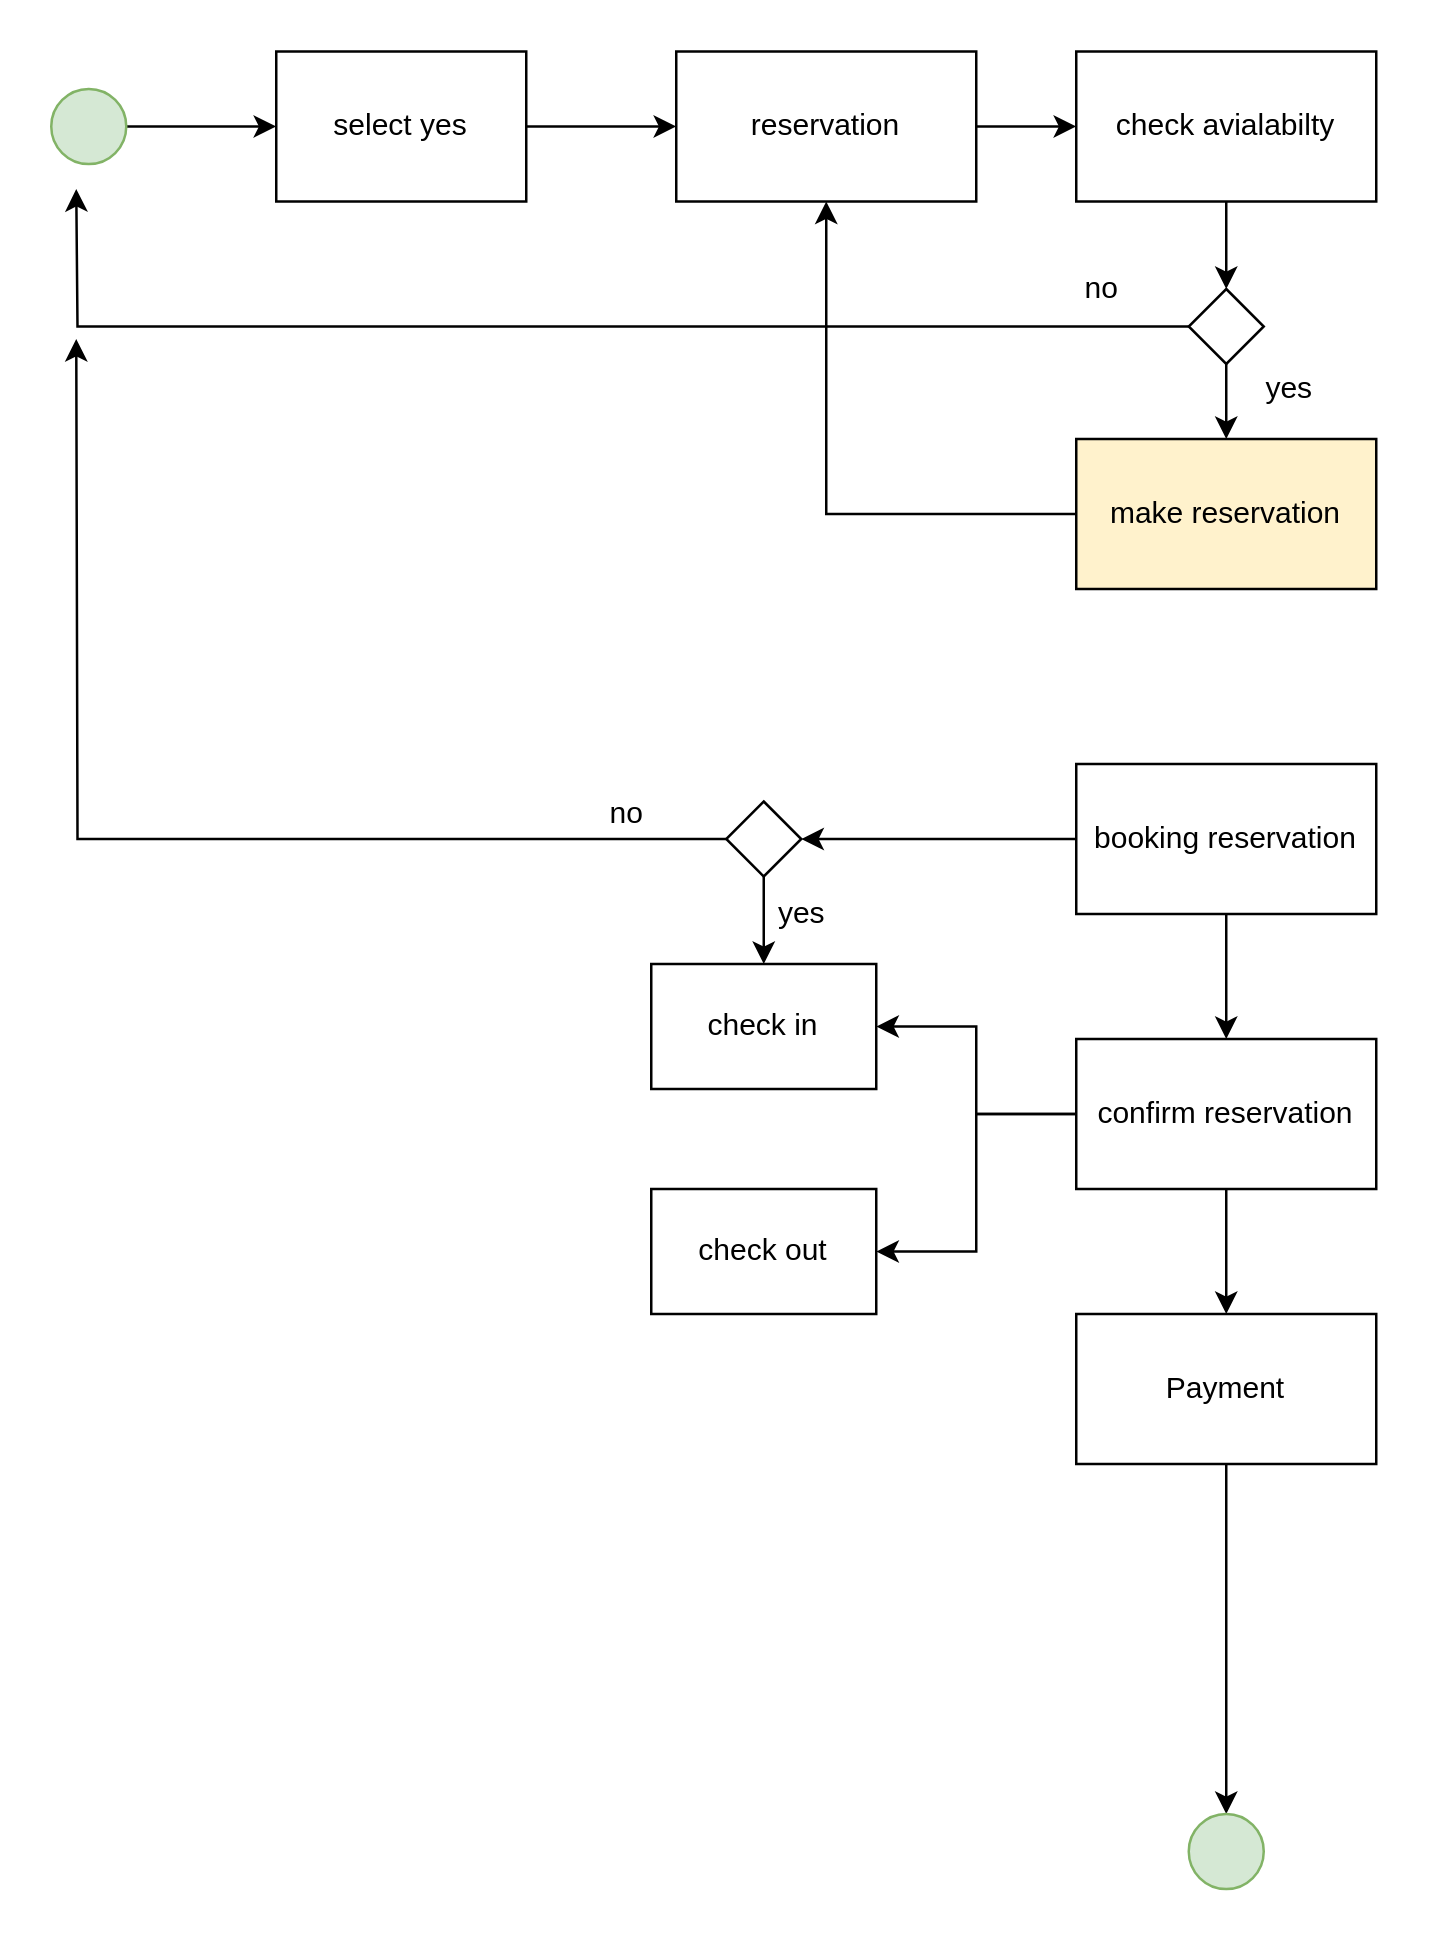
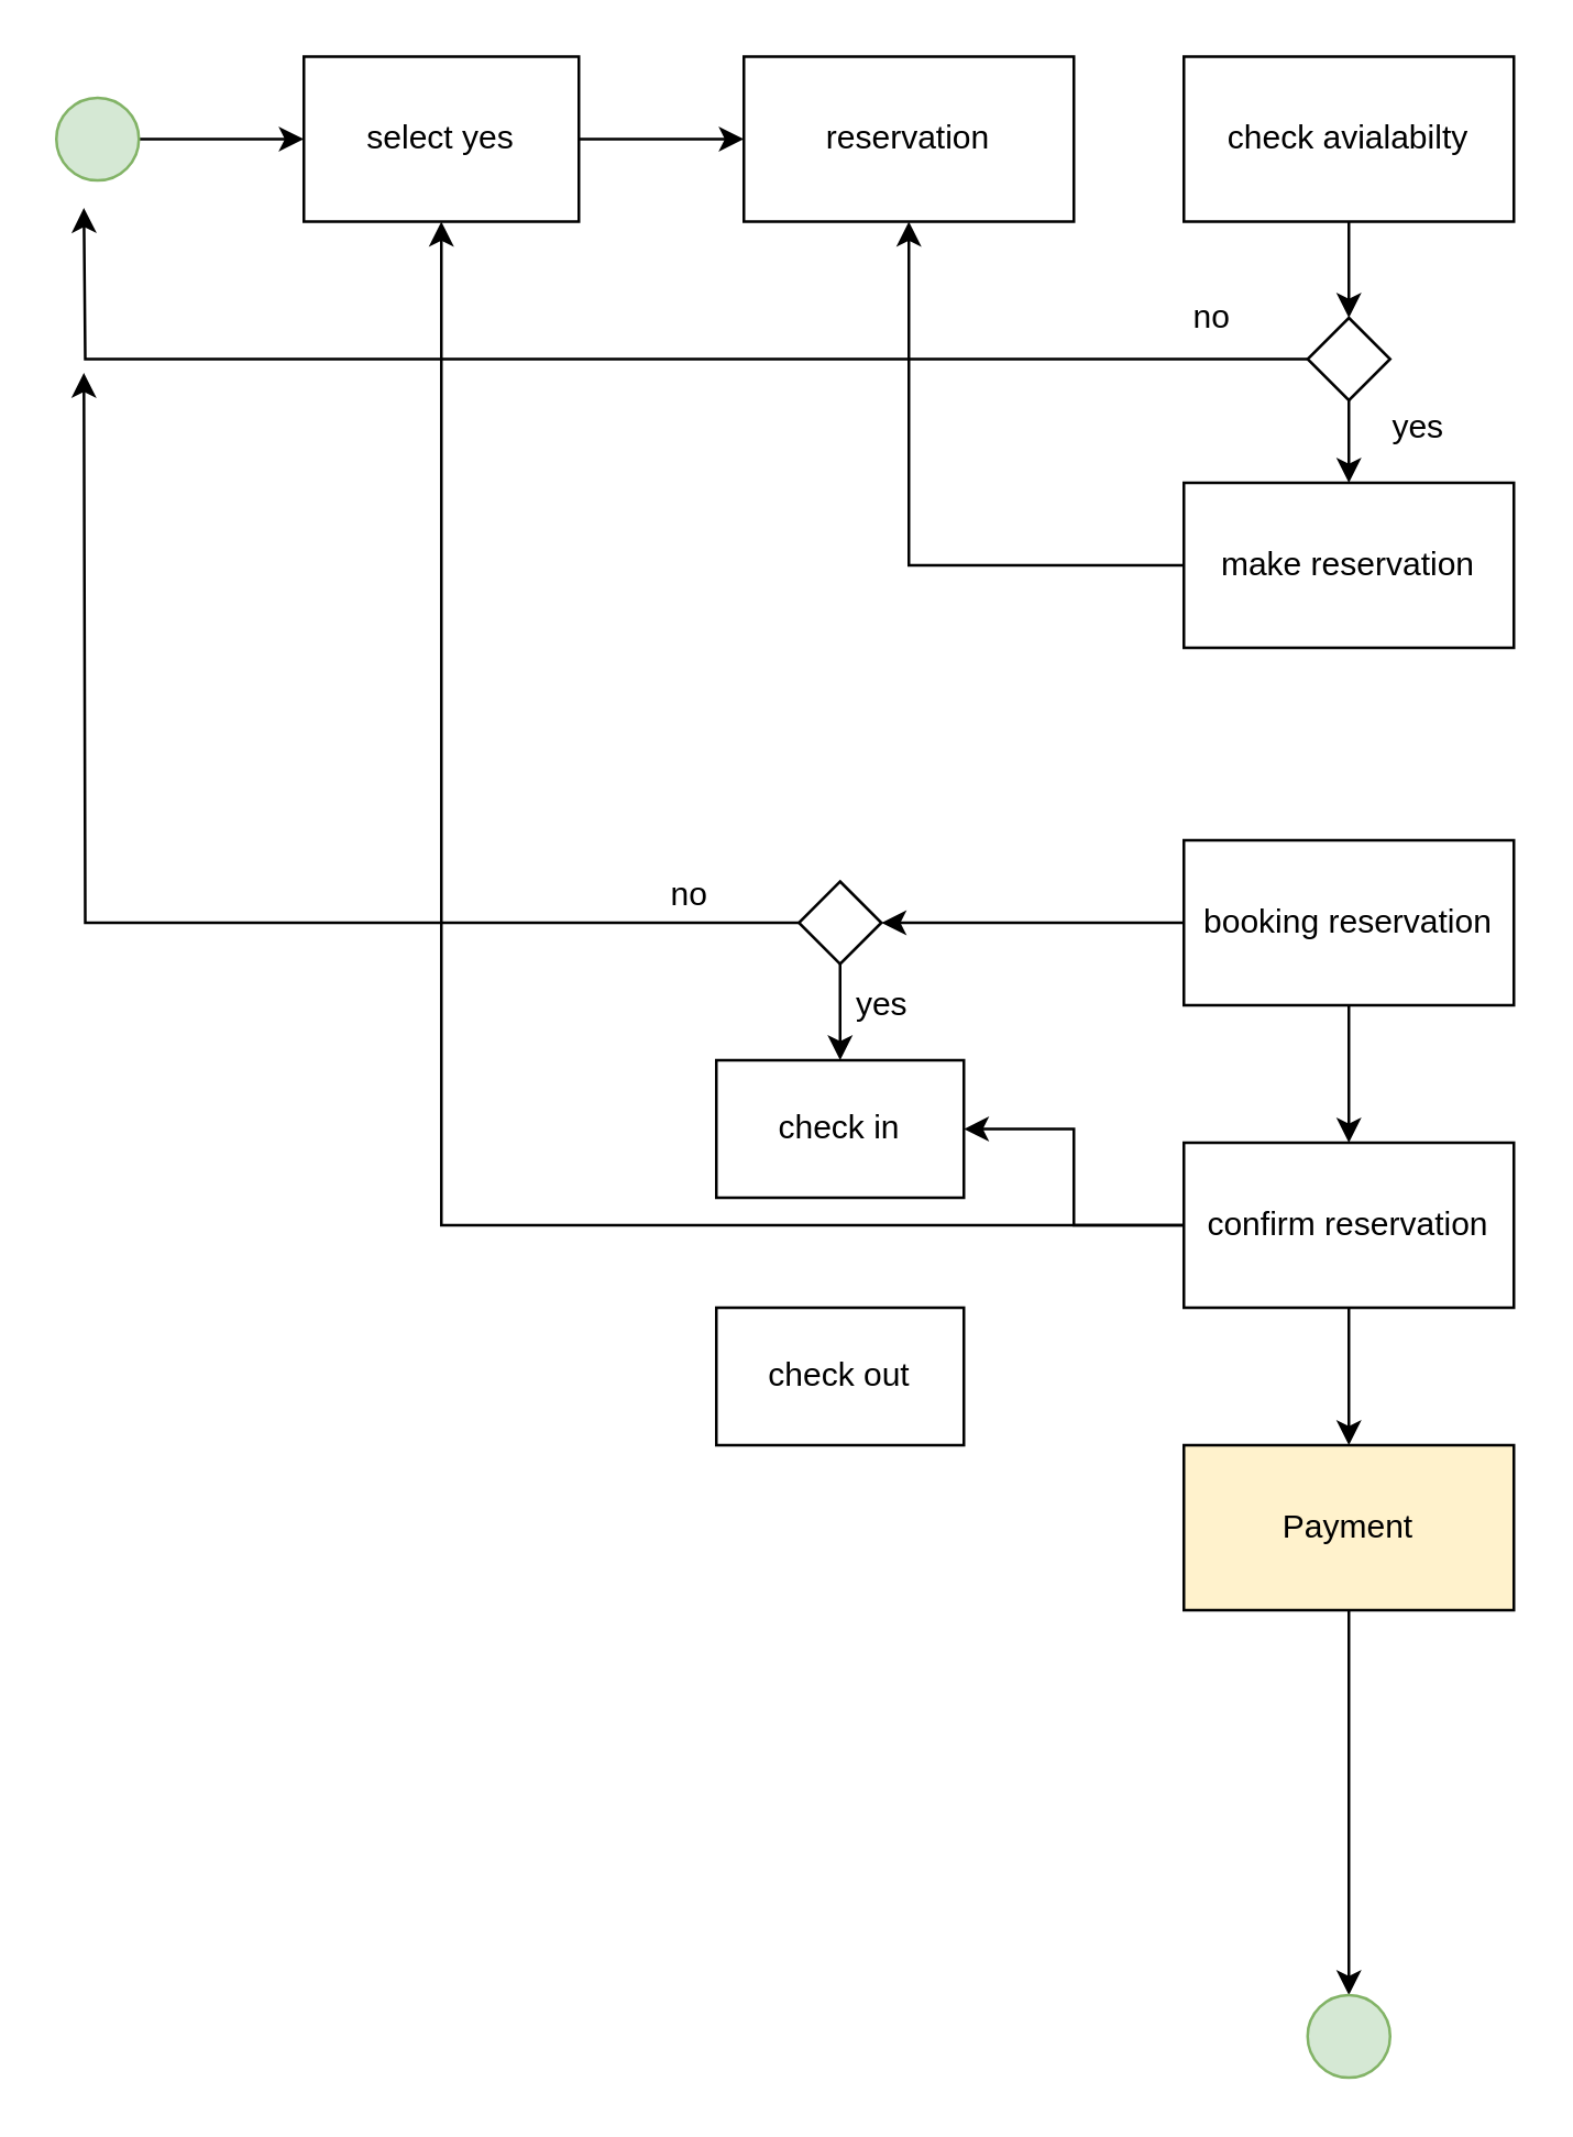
  <mxCell id="0" />
  <mxCell id="1" parent="0" />
  <mxCell id="2" value="" style="edgeStyle=orthogonalEdgeStyle;rounded=0;orthogonalLoop=1;jettySize=auto;html=1;" edge="1" parent="1" source="3" target="5"><mxGeometry relative="1" as="geometry" /></mxCell>
  <mxCell id="3" value="" style="ellipse;whiteSpace=wrap;html=1;aspect=fixed;fillColor=#d5e8d4;strokeColor=#82b366;" vertex="1" parent="1"><mxGeometry x="20" y="35" width="30" height="30" as="geometry" /></mxCell>
  <mxCell id="4" value="" style="edgeStyle=orthogonalEdgeStyle;rounded=0;orthogonalLoop=1;jettySize=auto;html=1;" edge="1" parent="1" source="5" target="7"><mxGeometry relative="1" as="geometry" /></mxCell>
  <mxCell id="5" value="select yes" style="rounded=0;whiteSpace=wrap;html=1;" vertex="1" parent="1"><mxGeometry x="110" y="20" width="100" height="60" as="geometry" /></mxCell>
- <mxCell id="6" value="" style="edgeStyle=orthogonalEdgeStyle;rounded=0;orthogonalLoop=1;jettySize=auto;html=1;" edge="1" parent="1" source="7" target="9"><mxGeometry relative="1" as="geometry" /></mxCell>
  <mxCell id="7" value="reservation" style="rounded=0;whiteSpace=wrap;html=1;" vertex="1" parent="1"><mxGeometry x="270" y="20" width="120" height="60" as="geometry" /></mxCell>
  <mxCell id="8" style="edgeStyle=orthogonalEdgeStyle;rounded=0;orthogonalLoop=1;jettySize=auto;html=1;entryX=0.5;entryY=0;entryDx=0;entryDy=0;" edge="1" parent="1" source="9" target="21"><mxGeometry relative="1" as="geometry" /></mxCell>
  <mxCell id="9" value="check avialabilty" style="rounded=0;whiteSpace=wrap;html=1;" vertex="1" parent="1"><mxGeometry x="430" y="20" width="120" height="60" as="geometry" /></mxCell>
  <mxCell id="10" value="" style="edgeStyle=orthogonalEdgeStyle;rounded=0;orthogonalLoop=1;jettySize=auto;html=1;" edge="1" parent="1" source="11" target="7"><mxGeometry relative="1" as="geometry" /></mxCell>
- <mxCell id="11" value="make reservation" style="rounded=0;whiteSpace=wrap;html=1;fillColor=#fff2cc;" vertex="1" parent="1"><mxGeometry x="430" y="175" width="120" height="60" as="geometry" /></mxCell>
+ <mxCell id="11" value="make reservation" style="rounded=0;whiteSpace=wrap;html=1;" vertex="1" parent="1"><mxGeometry x="430" y="175" width="120" height="60" as="geometry" /></mxCell>
  <mxCell id="12" value="" style="edgeStyle=orthogonalEdgeStyle;rounded=0;orthogonalLoop=1;jettySize=auto;html=1;" edge="1" parent="1" source="15" target="25"><mxGeometry relative="1" as="geometry" /></mxCell>
  <mxCell id="13" style="edgeStyle=orthogonalEdgeStyle;rounded=0;orthogonalLoop=1;jettySize=auto;html=1;entryX=1;entryY=0.5;entryDx=0;entryDy=0;" edge="1" parent="1" source="15" target="26"><mxGeometry relative="1" as="geometry"><Array as="points"><mxPoint x="390" y="445" /><mxPoint x="390" y="410" /></Array></mxGeometry></mxCell>
- <mxCell id="14" style="edgeStyle=orthogonalEdgeStyle;rounded=0;orthogonalLoop=1;jettySize=auto;html=1;entryX=1;entryY=0.5;entryDx=0;entryDy=0;" edge="1" parent="1" source="15" target="27"><mxGeometry relative="1" as="geometry" /></mxCell>
+ <mxCell id="14" style="edgeStyle=orthogonalEdgeStyle;rounded=0;orthogonalLoop=1;jettySize=auto;html=1;" edge="1" parent="1" source="15" target="5"><mxGeometry relative="1" as="geometry" /></mxCell>
  <mxCell id="15" value="confirm reservation" style="rounded=0;whiteSpace=wrap;html=1;" vertex="1" parent="1"><mxGeometry x="430" y="415" width="120" height="60" as="geometry" /></mxCell>
  <mxCell id="16" value="" style="edgeStyle=orthogonalEdgeStyle;rounded=0;orthogonalLoop=1;jettySize=auto;html=1;" edge="1" parent="1" source="18" target="15"><mxGeometry relative="1" as="geometry" /></mxCell>
  <mxCell id="17" style="edgeStyle=orthogonalEdgeStyle;rounded=0;orthogonalLoop=1;jettySize=auto;html=1;exitX=0;exitY=0.5;exitDx=0;exitDy=0;" edge="1" parent="1" source="18" target="30"><mxGeometry relative="1" as="geometry" /></mxCell>
  <mxCell id="18" value="booking reservation" style="rounded=0;whiteSpace=wrap;html=1;" vertex="1" parent="1"><mxGeometry x="430" y="305" width="120" height="60" as="geometry" /></mxCell>
  <mxCell id="19" value="" style="edgeStyle=orthogonalEdgeStyle;rounded=0;orthogonalLoop=1;jettySize=auto;html=1;" edge="1" parent="1" source="21" target="11"><mxGeometry relative="1" as="geometry" /></mxCell>
  <mxCell id="20" style="edgeStyle=orthogonalEdgeStyle;rounded=0;orthogonalLoop=1;jettySize=auto;html=1;" edge="1" parent="1" source="21"><mxGeometry relative="1" as="geometry"><mxPoint x="30" y="75" as="targetPoint" /></mxGeometry></mxCell>
  <mxCell id="21" value="" style="rhombus;whiteSpace=wrap;html=1;" vertex="1" parent="1"><mxGeometry x="475" y="115" width="30" height="30" as="geometry" /></mxCell>
  <mxCell id="22" value="no" style="text;html=1;align=center;verticalAlign=middle;resizable=0;points=[];autosize=1;strokeColor=none;" vertex="1" parent="1"><mxGeometry x="425" y="105" width="30" height="20" as="geometry" /></mxCell>
  <mxCell id="23" value="yes" style="text;html=1;align=center;verticalAlign=middle;resizable=0;points=[];autosize=1;strokeColor=none;" vertex="1" parent="1"><mxGeometry x="500" y="145" width="30" height="20" as="geometry" /></mxCell>
  <mxCell id="24" style="edgeStyle=orthogonalEdgeStyle;rounded=0;orthogonalLoop=1;jettySize=auto;html=1;" edge="1" parent="1" source="25"><mxGeometry relative="1" as="geometry"><mxPoint x="490" y="725" as="targetPoint" /></mxGeometry></mxCell>
- <mxCell id="25" value="Payment" style="rounded=0;whiteSpace=wrap;html=1;" vertex="1" parent="1"><mxGeometry x="430" y="525" width="120" height="60" as="geometry" /></mxCell>
+ <mxCell id="25" value="Payment" style="rounded=0;whiteSpace=wrap;html=1;fillColor=#fff2cc;" vertex="1" parent="1"><mxGeometry x="430" y="525" width="120" height="60" as="geometry" /></mxCell>
  <mxCell id="26" value="check in" style="rounded=0;whiteSpace=wrap;html=1;" vertex="1" parent="1"><mxGeometry x="260" y="385" width="90" height="50" as="geometry" /></mxCell>
  <mxCell id="27" value="check out" style="rounded=0;whiteSpace=wrap;html=1;" vertex="1" parent="1"><mxGeometry x="260" y="475" width="90" height="50" as="geometry" /></mxCell>
  <mxCell id="28" style="edgeStyle=orthogonalEdgeStyle;rounded=0;orthogonalLoop=1;jettySize=auto;html=1;exitX=0.5;exitY=1;exitDx=0;exitDy=0;entryX=0.5;entryY=0;entryDx=0;entryDy=0;" edge="1" parent="1" source="30" target="26"><mxGeometry relative="1" as="geometry" /></mxCell>
  <mxCell id="29" style="edgeStyle=orthogonalEdgeStyle;rounded=0;orthogonalLoop=1;jettySize=auto;html=1;" edge="1" parent="1" source="30"><mxGeometry relative="1" as="geometry"><mxPoint x="30" y="135" as="targetPoint" /></mxGeometry></mxCell>
  <mxCell id="30" value="" style="rhombus;whiteSpace=wrap;html=1;" vertex="1" parent="1"><mxGeometry x="290" y="320" width="30" height="30" as="geometry" /></mxCell>
  <mxCell id="31" value="no" style="text;html=1;align=center;verticalAlign=middle;resizable=0;points=[];autosize=1;strokeColor=none;" vertex="1" parent="1"><mxGeometry x="235" y="315" width="30" height="20" as="geometry" /></mxCell>
  <mxCell id="32" value="yes" style="text;html=1;align=center;verticalAlign=middle;resizable=0;points=[];autosize=1;strokeColor=none;" vertex="1" parent="1"><mxGeometry x="305" y="355" width="30" height="20" as="geometry" /></mxCell>
  <mxCell id="33" value="" style="ellipse;whiteSpace=wrap;html=1;aspect=fixed;fillColor=#d5e8d4;strokeColor=#82b366;" vertex="1" parent="1"><mxGeometry x="475" y="725" width="30" height="30" as="geometry" /></mxCell>
